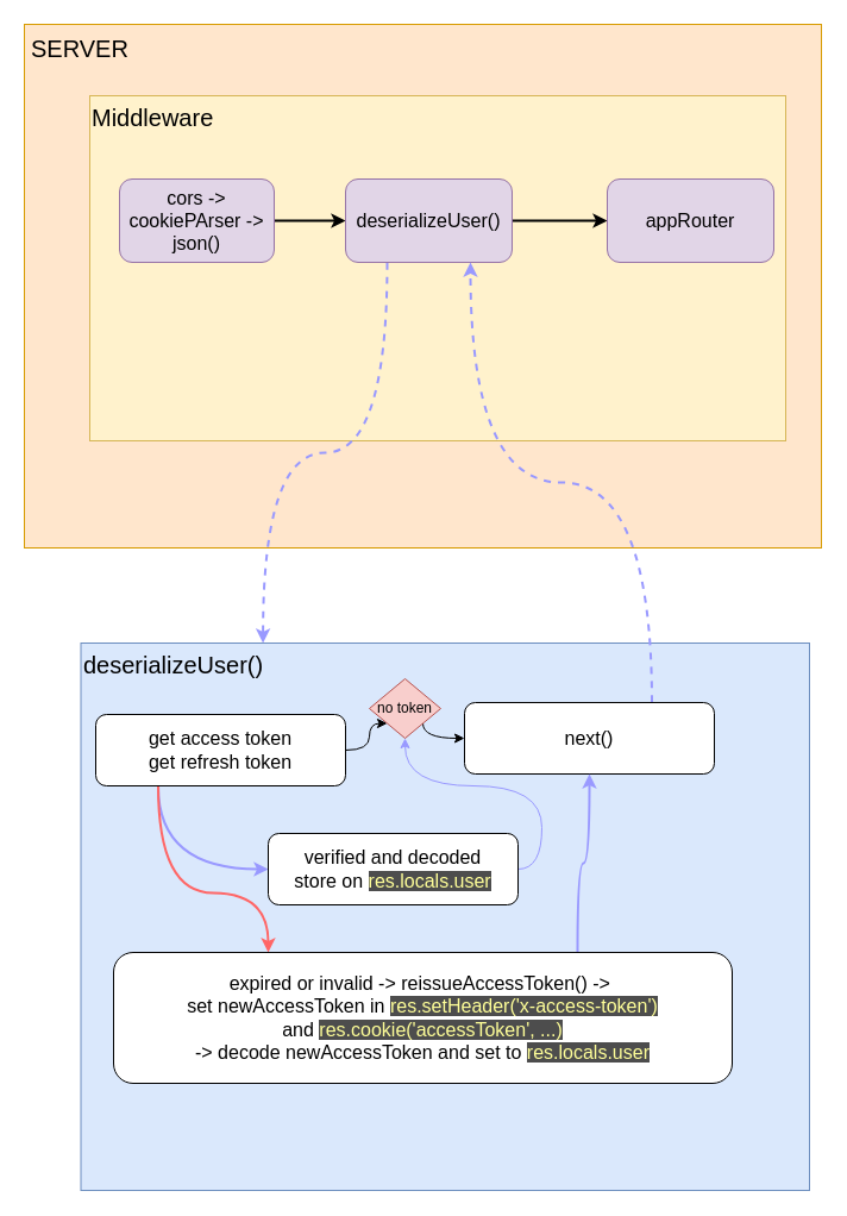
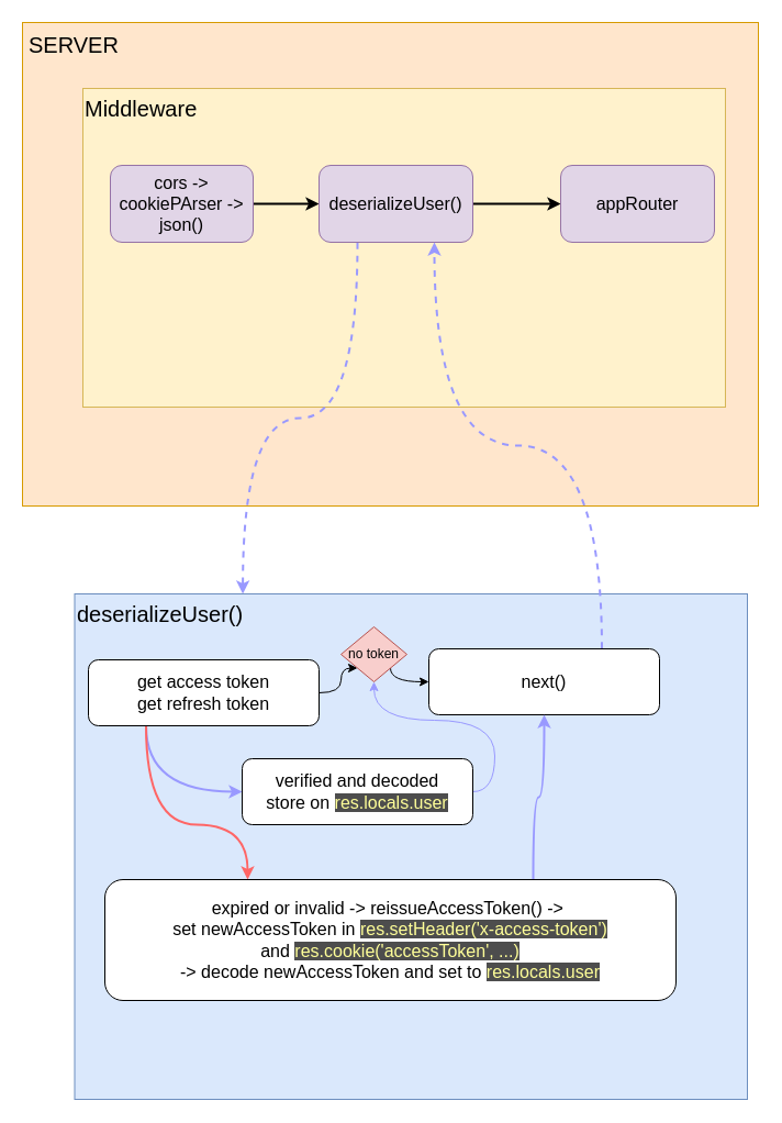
  <mxCell id="0" />
  <mxCell id="1" parent="0" />
  <mxCell id="2" value="SERVER" style="rounded=0;whiteSpace=wrap;html=1;fillColor=#ffe6cc;strokeColor=#d79b00;align=left;verticalAlign=top;fontSize=20;spacingTop=0;spacing=4;spacingLeft=2;" vertex="1" parent="1"><mxGeometry x="20" y="20" width="670" height="440" as="geometry" /></mxCell>
  <mxCell id="3" value="Middleware" style="rounded=0;whiteSpace=wrap;html=1;fontSize=20;fillColor=#fff2cc;strokeColor=#d6b656;align=left;verticalAlign=top;" vertex="1" parent="1"><mxGeometry x="75" y="80" width="585" height="290" as="geometry" /></mxCell>
  <mxCell id="4" value="" style="edgeStyle=orthogonalEdgeStyle;curved=1;orthogonalLoop=1;jettySize=auto;html=1;strokeColor=#000000;strokeWidth=2;fontSize=12;fontColor=#FFFF99;" edge="1" parent="1" source="5" target="8"><mxGeometry relative="1" as="geometry" /></mxCell>
  <mxCell id="5" value="cors -&amp;gt; cookiePArser -&amp;gt; json()" style="rounded=1;whiteSpace=wrap;html=1;fontSize=16;fillColor=#e1d5e7;strokeColor=#9673a6;" vertex="1" parent="1"><mxGeometry x="100" y="150" width="130" height="70" as="geometry" /></mxCell>
  <mxCell id="6" style="edgeStyle=orthogonalEdgeStyle;curved=1;orthogonalLoop=1;jettySize=auto;html=1;exitX=0.25;exitY=1;exitDx=0;exitDy=0;entryX=0.25;entryY=0;entryDx=0;entryDy=0;fontSize=12;fontColor=#FFFF99;strokeWidth=2;strokeColor=#9999FF;dashed=1;" edge="1" parent="1" source="8" target="9"><mxGeometry relative="1" as="geometry" /></mxCell>
  <mxCell id="7" value="" style="edgeStyle=orthogonalEdgeStyle;curved=1;orthogonalLoop=1;jettySize=auto;html=1;strokeColor=#000000;strokeWidth=2;fontSize=12;fontColor=#FFFF99;" edge="1" parent="1" source="8" target="22"><mxGeometry relative="1" as="geometry" /></mxCell>
  <mxCell id="8" value="deserializeUser()" style="rounded=1;whiteSpace=wrap;html=1;fontSize=16;fillColor=#e1d5e7;strokeColor=#9673a6;" vertex="1" parent="1"><mxGeometry x="290" y="150" width="140" height="70" as="geometry" /></mxCell>
  <mxCell id="9" value="deserializeUser()" style="rounded=0;whiteSpace=wrap;html=1;fontSize=20;fillColor=#dae8fc;strokeColor=#6c8ebf;align=left;verticalAlign=top;" vertex="1" parent="1"><mxGeometry x="67.5" y="540" width="612.5" height="460" as="geometry" /></mxCell>
  <mxCell id="10" style="edgeStyle=orthogonalEdgeStyle;orthogonalLoop=1;jettySize=auto;html=1;exitX=1;exitY=0.5;exitDx=0;exitDy=0;entryX=0;entryY=1;entryDx=0;entryDy=0;fontSize=12;curved=1;" edge="1" parent="1" source="13" target="17"><mxGeometry relative="1" as="geometry" /></mxCell>
  <mxCell id="11" style="edgeStyle=orthogonalEdgeStyle;curved=1;orthogonalLoop=1;jettySize=auto;html=1;exitX=0.25;exitY=1;exitDx=0;exitDy=0;entryX=0;entryY=0.5;entryDx=0;entryDy=0;strokeColor=#9999FF;strokeWidth=2;fontSize=12;fontColor=#FFFF99;" edge="1" parent="1" source="13" target="19"><mxGeometry relative="1" as="geometry" /></mxCell>
  <mxCell id="12" style="edgeStyle=orthogonalEdgeStyle;curved=1;orthogonalLoop=1;jettySize=auto;html=1;exitX=0.25;exitY=1;exitDx=0;exitDy=0;entryX=0.25;entryY=0;entryDx=0;entryDy=0;strokeColor=#FF6666;strokeWidth=2;fontSize=12;fontColor=#FFFF99;" edge="1" parent="1" source="13" target="21"><mxGeometry relative="1" as="geometry"><Array as="points"><mxPoint x="133" y="750" /><mxPoint x="225" y="750" /></Array></mxGeometry></mxCell>
  <mxCell id="13" value="get access token&lt;br&gt;get refresh token" style="rounded=1;whiteSpace=wrap;html=1;fontSize=16;" vertex="1" parent="1"><mxGeometry x="80" y="600" width="210" height="60" as="geometry" /></mxCell>
  <mxCell id="14" style="edgeStyle=orthogonalEdgeStyle;orthogonalLoop=1;jettySize=auto;html=1;exitX=0.75;exitY=0;exitDx=0;exitDy=0;entryX=0.75;entryY=1;entryDx=0;entryDy=0;fontSize=16;curved=1;strokeColor=#9999FF;strokeWidth=2;dashed=1;" edge="1" parent="1" source="15" target="8"><mxGeometry relative="1" as="geometry" /></mxCell>
  <mxCell id="15" value="next()" style="rounded=1;whiteSpace=wrap;html=1;fontSize=16;" vertex="1" parent="1"><mxGeometry x="390" y="590" width="210" height="60" as="geometry" /></mxCell>
  <mxCell id="16" style="edgeStyle=orthogonalEdgeStyle;orthogonalLoop=1;jettySize=auto;html=1;exitX=1;exitY=1;exitDx=0;exitDy=0;entryX=0;entryY=0.5;entryDx=0;entryDy=0;fontSize=12;curved=1;" edge="1" parent="1" source="17" target="15"><mxGeometry relative="1" as="geometry"><Array as="points"><mxPoint x="355" y="620" /></Array></mxGeometry></mxCell>
  <mxCell id="17" value="no token" style="rhombus;whiteSpace=wrap;html=1;fontSize=12;fillColor=#f8cecc;strokeColor=#b85450;" vertex="1" parent="1"><mxGeometry x="310" y="570" width="60" height="50" as="geometry" /></mxCell>
  <mxCell id="18" style="edgeStyle=orthogonalEdgeStyle;curved=1;orthogonalLoop=1;jettySize=auto;html=1;exitX=1;exitY=0.5;exitDx=0;exitDy=0;fontSize=12;fontColor=#FFFF99;strokeColor=#9999FF;" edge="1" parent="1" source="19" target="17"><mxGeometry relative="1" as="geometry" /></mxCell>
- <mxCell id="19" value="verified and decoded&lt;br&gt;store on &lt;font style=&quot;background-color: rgb(77, 77, 77);&quot; color=&quot;#ffff99&quot;&gt;res.locals.user&lt;/font&gt;" style="rounded=1;whiteSpace=wrap;html=1;fontSize=16;" vertex="1" parent="1"><mxGeometry x="225" y="700" width="210" height="60" as="geometry" /></mxCell>
+ <mxCell id="19" value="verified and decoded&lt;br&gt;store on &lt;font style=&quot;background-color: rgb(77, 77, 77);&quot; color=&quot;#ffff99&quot;&gt;res.locals.user&lt;/font&gt;" style="rounded=1;whiteSpace=wrap;html=1;fontSize=16;" vertex="1" parent="1"><mxGeometry x="220" y="690" width="210" height="60" as="geometry" /></mxCell>
  <mxCell id="20" style="edgeStyle=orthogonalEdgeStyle;curved=1;orthogonalLoop=1;jettySize=auto;html=1;exitX=0.75;exitY=0;exitDx=0;exitDy=0;entryX=0.5;entryY=1;entryDx=0;entryDy=0;strokeColor=#9999FF;strokeWidth=2;fontSize=12;fontColor=#FFFF99;" edge="1" parent="1" source="21" target="15"><mxGeometry relative="1" as="geometry" /></mxCell>
  <mxCell id="21" value="expired or invalid -&amp;gt; reissueAccessToken() -&amp;gt;&amp;nbsp;&lt;br&gt;set newAccessToken in &lt;span style=&quot;background-color: rgb(77, 77, 77);&quot;&gt;&lt;font color=&quot;#ffff99&quot;&gt;res.setHeader('x-access-token')&lt;/font&gt;&lt;/span&gt;&lt;br&gt;and &lt;span style=&quot;background-color: rgb(77, 77, 77);&quot;&gt;&lt;font color=&quot;#ffff99&quot;&gt;res.cookie('accessToken', ...)&lt;/font&gt;&lt;/span&gt;&lt;br&gt;-&amp;gt; decode newAccessToken and set to &lt;span style=&quot;background-color: rgb(77, 77, 77);&quot;&gt;&lt;font color=&quot;#ffff99&quot;&gt;res.locals.user&lt;/font&gt;&lt;/span&gt;" style="rounded=1;whiteSpace=wrap;html=1;fontSize=16;" vertex="1" parent="1"><mxGeometry x="95" y="800" width="520" height="110" as="geometry" /></mxCell>
  <mxCell id="22" value="appRouter" style="rounded=1;whiteSpace=wrap;html=1;fontSize=16;fillColor=#e1d5e7;strokeColor=#9673a6;" vertex="1" parent="1"><mxGeometry x="510" y="150" width="140" height="70" as="geometry" /></mxCell>
